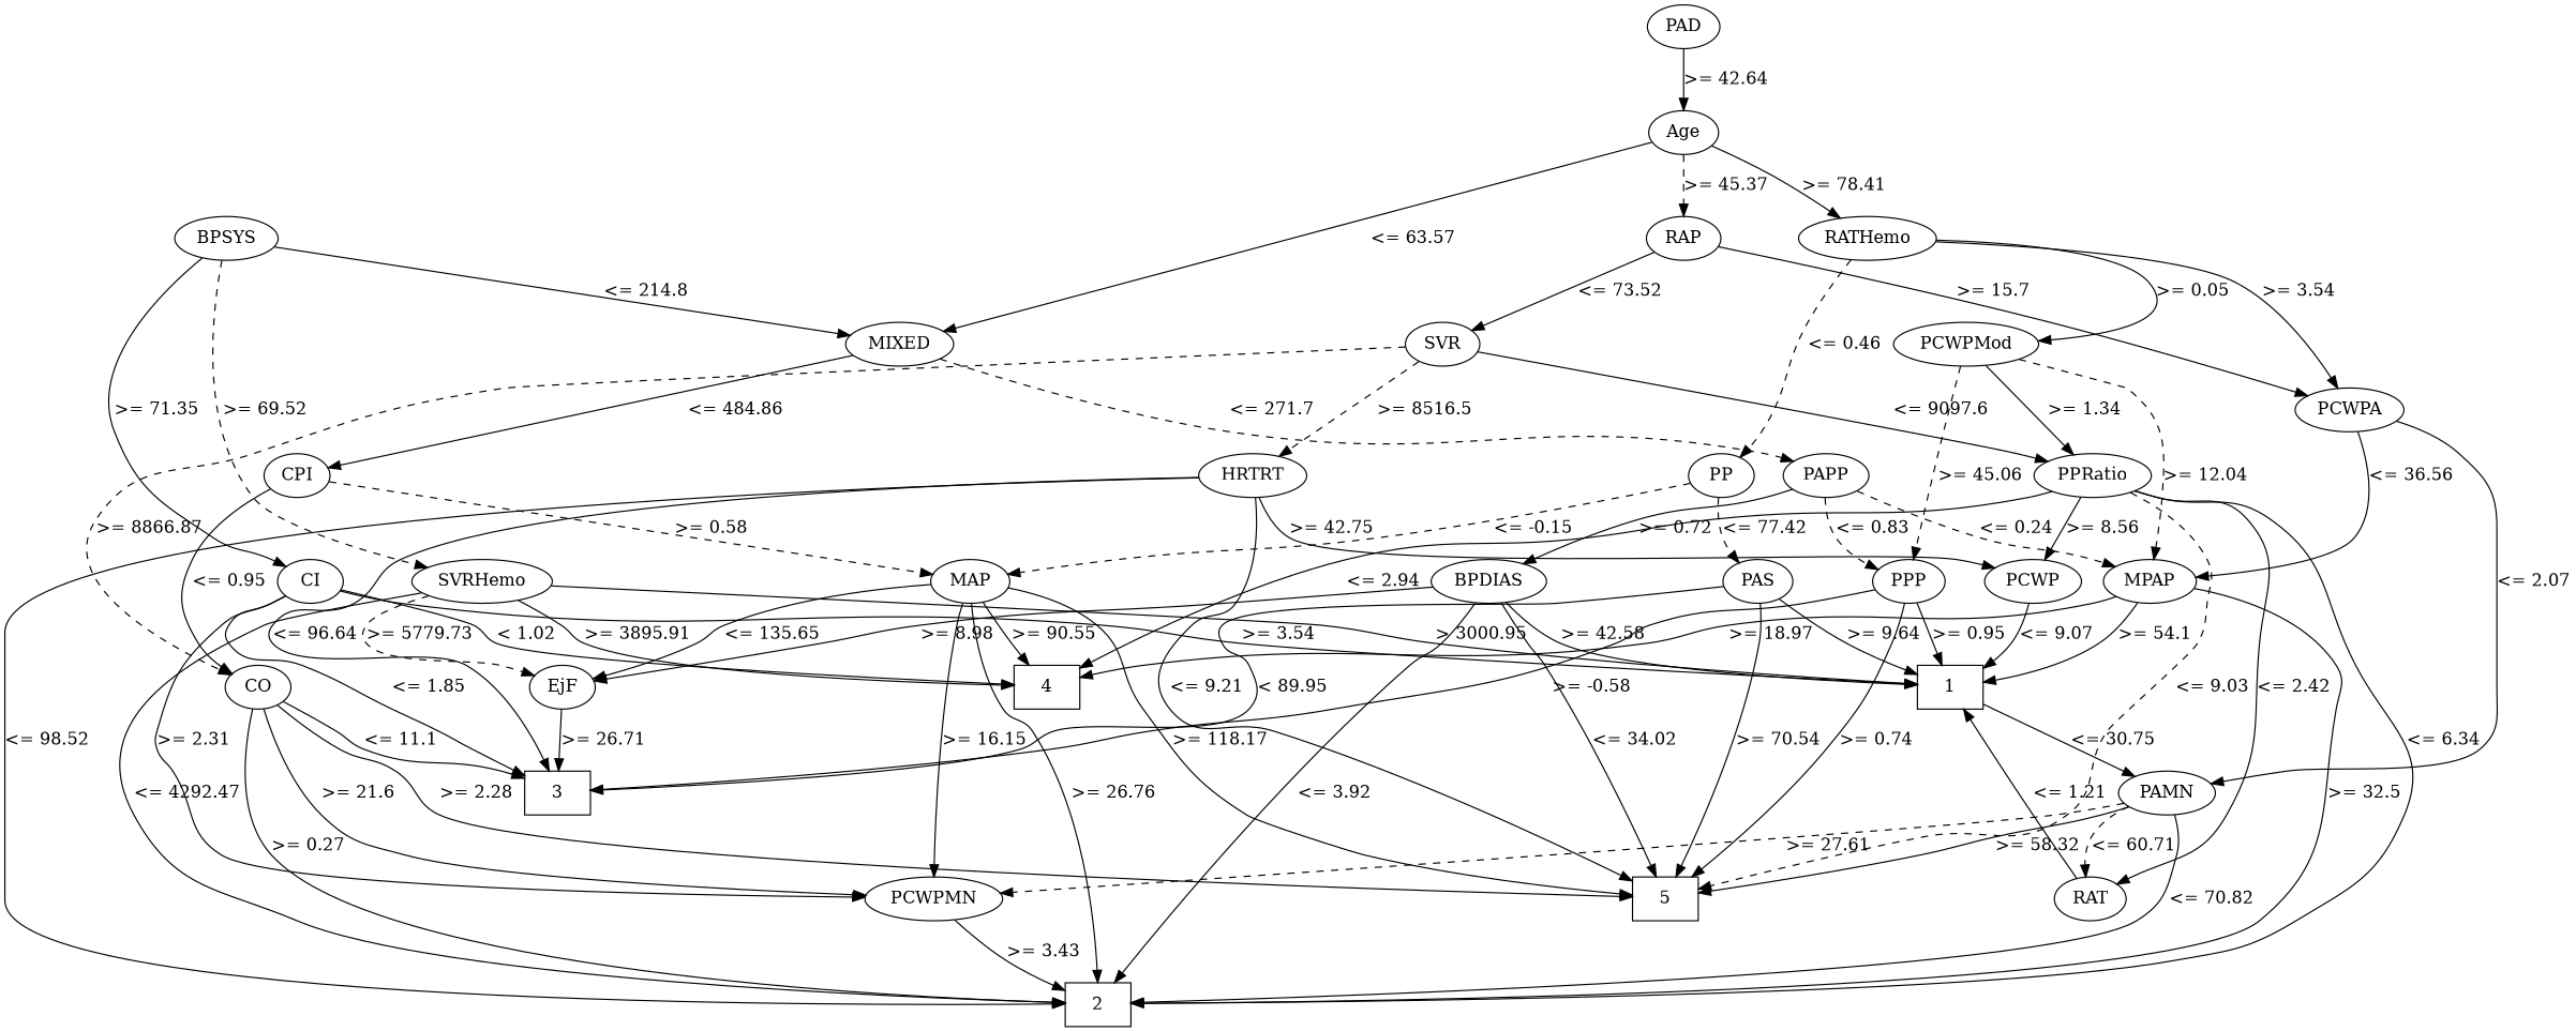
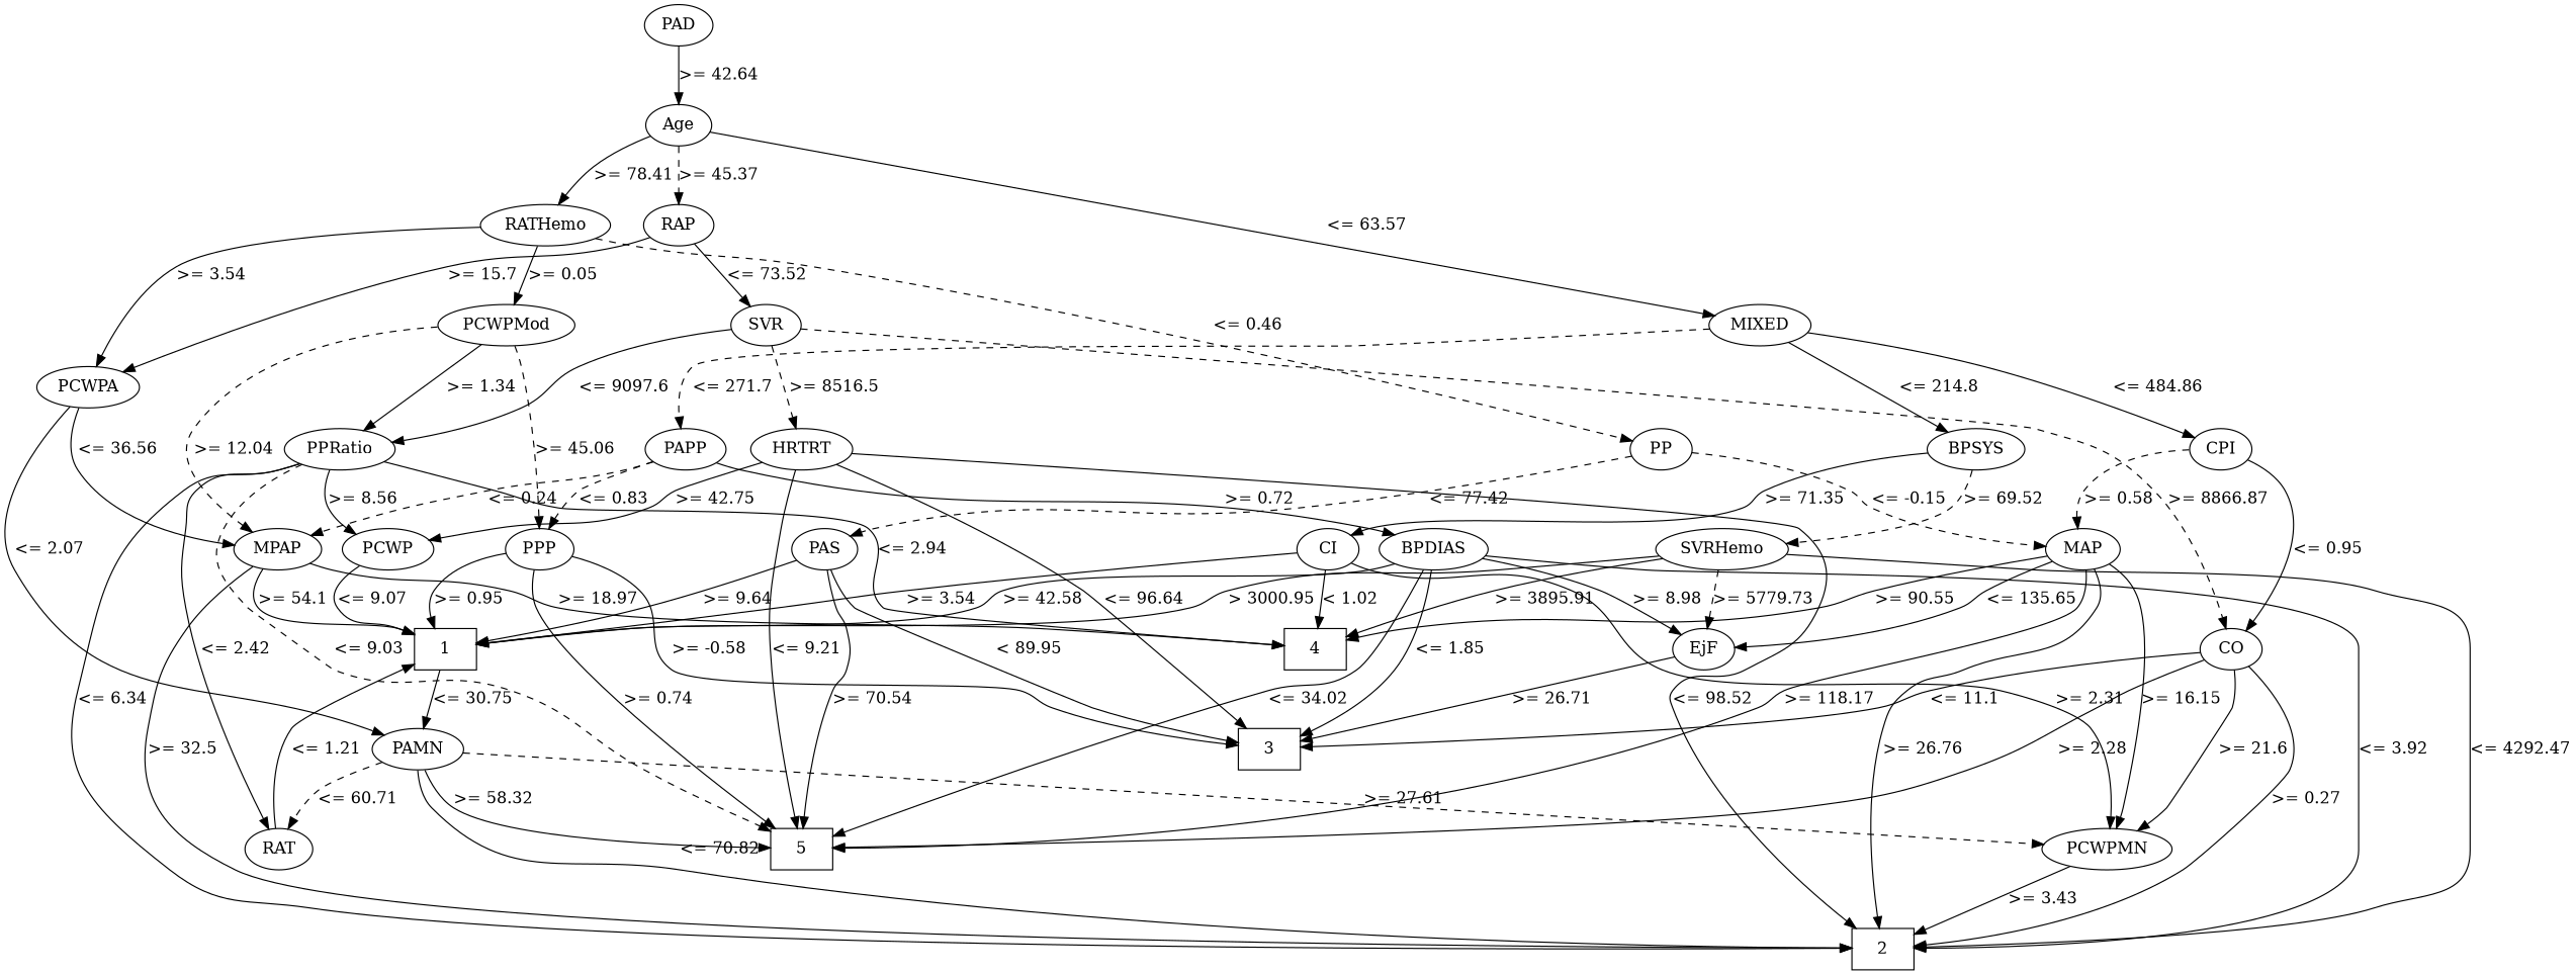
  strict digraph {
    edge [op=">=" param=3.54 style=solid]
    1 [height=0.5 shape=box width=0.75]
    PAMN [height=0.5 width=1.0139]
    2 [height=0.5 shape=box width=0.75]
    3 [height=0.5 shape=box width=0.75]
    4 [height=0.5 shape=box width=0.75]
    5 [height=0.5 shape=box width=0.75]
    RAP [height=0.5 width=0.77778]
    PCWPA [height=0.5 width=1.1555]
    SVR [height=0.5 width=0.77778]
    MPAP [height=0.5 width=0.97491]
    PPRatio [height=0.5 width=1.1013]
    CO [height=0.5 width=0.75]
    HRTRT [height=0.5 width=1.1013]
    PCWPMN [height=0.5 width=1.3902]
    RAT [height=0.5 width=0.76389]
    PCWP [height=0.5 width=0.97491]
    PAS [height=0.5 width=0.75]
    PAD [height=0.5 width=0.79437]
    Age [height=0.5 width=0.75]
    MIXED [height=0.5 width=1.125]
    RATHemo [height=0.5 width=1.375]
    BPSYS [height=0.5 width=1.0471]
    CPI [height=0.5 width=0.75]
    PAPP [height=0.5 width=0.88889]
    PCWPMod [height=0.5 width=1.4444]
    PP [height=0.5 width=0.75]
    CI [height=0.5 width=0.75]
    SVRHemo [height=0.5 width=1.3902]
    MAP [height=0.5 width=0.84854]
    PPP [height=0.5 width=0.75]
    BPDIAS [height=0.5 width=1.1735]
    EjF [height=0.5 width=0.75]
    1 -> PAMN [label="<= 30.75" op="<=" param=30.75]
    PAMN -> 2 [label="<= 70.82" op="<=" param=70.82]
    PAMN -> 5 [label=">= 58.32" param=58.32]
    PAMN -> PCWPMN [label=">= 27.61" param=27.61 style=dashed]
    PAMN -> RAT [label="<= 60.71" op="<=" param=60.71 style=dashed]
    RAP -> PCWPA [label=">= 15.7" param=15.7]
    RAP -> SVR [label="<= 73.52" op="<=" param=73.52]
    PCWPA -> PAMN [label="<= 2.07" op="<=" param=2.07]
    PCWPA -> MPAP [label="<= 36.56" op="<=" param=36.56]
    SVR -> PPRatio [label="<= 9097.6" op="<=" param=9097.6]
    SVR -> CO [label=">= 8866.87" param=8866.87 style=dashed]
    SVR -> HRTRT [label=">= 8516.5" param=8516.5 style=dashed]
    MPAP -> 1 [label=">= 54.1" param=54.1]
    MPAP -> 2 [label=">= 32.5" param=32.5]
    MPAP -> 4 [label=">= 18.97" param=18.97]
    PPRatio -> 2 [label="<= 6.34" op="<=" param=6.34]
    PPRatio -> 4 [label="<= 2.94" op="<=" param=2.94]
    PPRatio -> 5 [label="<= 9.03" op="<=" param=9.03 style=dashed]
    PPRatio -> RAT [label="<= 2.42" op="<=" param=2.42]
    PPRatio -> PCWP [label=">= 8.56" param=8.56]
    CO -> 2 [label=">= 0.27" param=0.27]
    CO -> 3 [label="<= 11.1" op="<=" param=11.1]
    CO -> 5 [label=">= 2.28" param=2.28]
    CO -> PCWPMN [label=">= 21.6" param=21.6]
    HRTRT -> 2 [label="<= 98.52" op="<=" param=98.52]
    HRTRT -> 3 [label="<= 96.64" op="<=" param=96.64]
    HRTRT -> 5 [label="<= 9.21" op="<=" param=9.21]
    HRTRT -> PCWP [label=">= 42.75" param=42.75]
    PCWPMN -> 2 [label=">= 3.43" param=3.43]
    RAT -> 1 [label="<= 1.21" op="<=" param=1.21]
    PCWP -> 1 [label="<= 9.07" op="<=" param=9.07]
    PAS -> 1 [label=">= 9.64" param=9.64]
    PAS -> 3 [label="< 89.95" op="<" param=89.95]
    PAS -> 5 [label=">= 70.54" param=70.54]
    PAD -> Age [label=">= 42.64" param=42.64]
    Age -> RAP [label=">= 45.37" param=45.37 style=dashed]
    Age -> MIXED [label="<= 63.57" op="<=" param=63.57]
    Age -> RATHemo [label=">= 78.41" param=78.41]
-   BPSYS -> MIXED [label="<= 214.8" op="<=" param=214.8]
+   MIXED -> BPSYS [label="<= 214.8" op="<=" param=214.8]
    MIXED -> CPI [label="<= 484.86" op="<=" param=484.86]
    MIXED -> PAPP [label="<= 271.7" op="<=" param=271.7 style=dashed]
    RATHemo -> PCWPA [label=">= 3.54"]
    RATHemo -> PCWPMod [label=">= 0.05" param=0.05]
    RATHemo -> PP [label="<= 0.46" op="<=" param=0.46 style=dashed]
    BPSYS -> CI [label=">= 71.35" param=71.35]
    BPSYS -> SVRHemo [label=">= 69.52" param=69.52 style=dashed]
    CPI -> CO [label="<= 0.95" op="<=" param=0.95]
    CPI -> MAP [label=">= 0.58" param=0.58 style=dashed]
    PAPP -> MPAP [label="<= 0.24" op="<=" param=0.24 style=dashed]
    PAPP -> PPP [label="<= 0.83" op="<=" param=0.83 style=dashed]
    PAPP -> BPDIAS [label=">= 0.72" param=0.72]
    PCWPMod -> MPAP [label=">= 12.04" param=12.04 style=dashed]
    PCWPMod -> PPRatio [label=">= 1.34" param=1.34]
    PCWPMod -> PPP [label=">= 45.06" param=45.06 style=dashed]
    PP -> PAS [label="<= 77.42" op="<=" param=77.42 style=dashed]
    PP -> MAP [label="<= -0.15" op="<=" param=-0.15 style=dashed]
    CI -> 1 [label=">= 3.54"]
-   CI -> 3 [label="<= 1.85" op="<=" param=1.85]
+   BPDIAS -> 3 [label="<= 1.85" op="<=" param=1.85]
    CI -> 4 [label="< 1.02" op="<" param=1.02]
    CI -> PCWPMN [label=">= 2.31" param=2.31]
    SVRHemo -> 1 [label="> 3000.95" op=">" param=3000.95]
    SVRHemo -> 2 [label="<= 4292.47" op="<=" param=4292.47]
    SVRHemo -> 4 [label=">= 3895.91" param=3895.91]
    SVRHemo -> EjF [label=">= 5779.73" param=5779.73 style=dashed]
    MAP -> 2 [label=">= 26.76" param=26.76]
    MAP -> 4 [label=">= 90.55" param=90.55]
    MAP -> 5 [label=">= 118.17" param=118.17]
    MAP -> PCWPMN [label=">= 16.15" param=16.15]
    MAP -> EjF [label="<= 135.65" op="<=" param=135.65]
    PPP -> 1 [label=">= 0.95" param=0.95]
    PPP -> 3 [label=">= -0.58" param=-0.58]
    PPP -> 5 [label=">= 0.74" param=0.74]
    BPDIAS -> 1 [label=">= 42.58" param=42.58]
    BPDIAS -> 2 [label="<= 3.92" op="<=" param=3.92]
    BPDIAS -> 5 [label="<= 34.02" op="<=" param=34.02]
    BPDIAS -> EjF [label=">= 8.98" param=8.98]
    EjF -> 3 [label=">= 26.71" param=26.71]
  }
